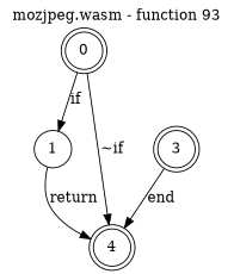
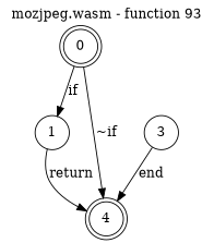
  digraph {
    label="mozjpeg.wasm - function 93"
    labelfontcolor=black
    labelfontname=Helvetica
    labelfontsize=16
    labelloc=t
    node [shape=circle]
    1
    0 [shape=doublecircle]
    4 [shape=doublecircle]
-   3 [shape=doublecircle]
+   3
    1 -> 4 [label=return]
    0 -> 1 [label=if]
    0 -> 4 [label="~if"]
    3 -> 4 [label=end]
  }
